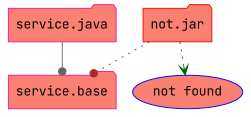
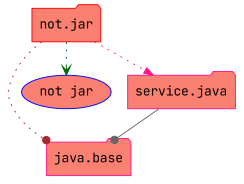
  digraph {
    fontname="JetBrains Mono"
    node [color=deeppink fillcolor=salmon fontname="JetBrains Mono" shape=folder style=filled]
    edge [arrowhead=dot fontname="JetBrains Mono" style=dotted]
    n1 [color=red label="not.jar"]
-   "java.base" [label="service.base"]
-   "not found" [color=blue shape=ellipse]
+   "java.base"
+   "not found" [color=blue shape=ellipse label="not jar"]
    n4 [label="service.java"]
    n1 -> "java.base" [color=brown]
    n1 -> "not found" [arrowhead=vee color=darkgreen]
+   n1 -> n4 [arrowhead=normal color=deeppink]
    n4 -> "java.base" [color=gray40 style=solid]
  }
